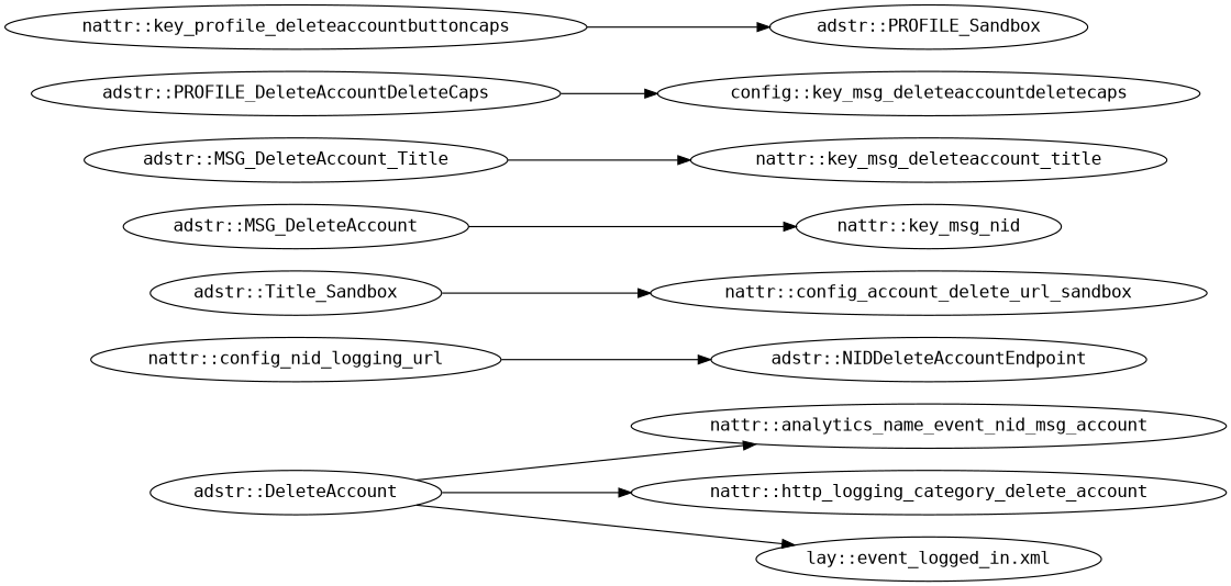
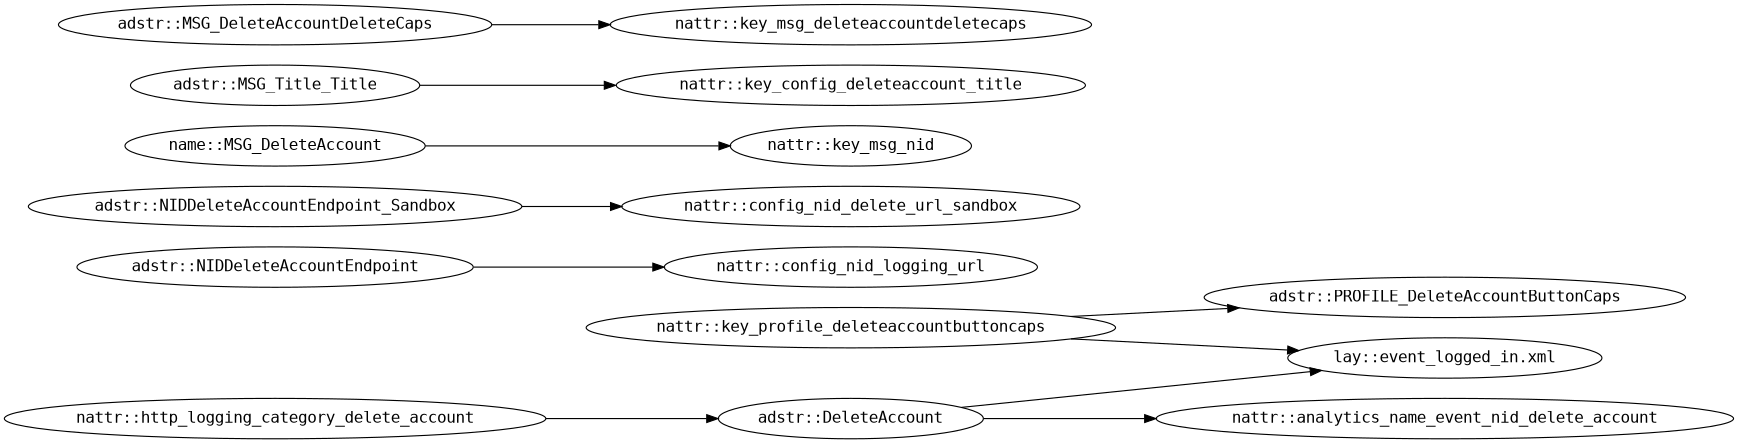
  digraph {
    fontname="DejaVu Sans Mono"
    rankdir=LR
    node [fontname="DejaVu Sans Mono"]
    edge [fontname="DejaVu Sans Mono"]
    "adstr::DeleteAccount"
-   "nattr::analytics_name_event_nid_delete_account" [label="nattr::analytics_name_event_nid_msg_account"]
+   "nattr::analytics_name_event_nid_delete_account"
    "nattr::http_logging_category_delete_account"
    n4 [label="lay::event_logged_in.xml"]
    n5 [label="nattr::config_nid_logging_url"]
    "adstr::NIDDeleteAccountEndpoint"
-   "adstr::NIDDeleteAccountEndpoint_Sandbox" [label="adstr::Title_Sandbox"]
-   "nattr::config_nid_delete_url_sandbox" [label="nattr::config_account_delete_url_sandbox"]
+   "adstr::NIDDeleteAccountEndpoint_Sandbox"
+   "nattr::config_nid_delete_url_sandbox"
    n9 [label="nattr::key_msg_nid"]
-   "adstr::MSG_DeleteAccount"
-   "adstr::MSG_DeleteAccount_Title"
-   "nattr::key_msg_deleteaccount_title"
-   "adstr::MSG_DeleteAccountDeleteCaps" [label="adstr::PROFILE_DeleteAccountDeleteCaps"]
-   "nattr::key_msg_deleteaccountdeletecaps" [label="config::key_msg_deleteaccountdeletecaps"]
+   "adstr::MSG_DeleteAccount" [label="name::MSG_DeleteAccount"]
+   "adstr::MSG_DeleteAccount_Title" [label="adstr::MSG_Title_Title"]
+   "nattr::key_msg_deleteaccount_title" [label="nattr::key_config_deleteaccount_title"]
+   "adstr::MSG_DeleteAccountDeleteCaps"
+   "nattr::key_msg_deleteaccountdeletecaps"
    "nattr::key_profile_deleteaccountbuttoncaps"
-   "adstr::PROFILE_DeleteAccountButtonCaps" [label="adstr::PROFILE_Sandbox"]
+   "adstr::PROFILE_DeleteAccountButtonCaps"
    "adstr::DeleteAccount" -> "nattr::analytics_name_event_nid_delete_account"
-   "adstr::DeleteAccount" -> "nattr::http_logging_category_delete_account"
+   "nattr::http_logging_category_delete_account" -> "adstr::DeleteAccount"
    "adstr::DeleteAccount" -> n4
-   n5 -> "adstr::NIDDeleteAccountEndpoint"
+   "adstr::NIDDeleteAccountEndpoint" -> n5
    "adstr::NIDDeleteAccountEndpoint_Sandbox" -> "nattr::config_nid_delete_url_sandbox"
    "adstr::MSG_DeleteAccount" -> n9
    "adstr::MSG_DeleteAccount_Title" -> "nattr::key_msg_deleteaccount_title"
    "adstr::MSG_DeleteAccountDeleteCaps" -> "nattr::key_msg_deleteaccountdeletecaps"
+   "nattr::key_profile_deleteaccountbuttoncaps" -> n4
    "nattr::key_profile_deleteaccountbuttoncaps" -> "adstr::PROFILE_DeleteAccountButtonCaps"
  }
